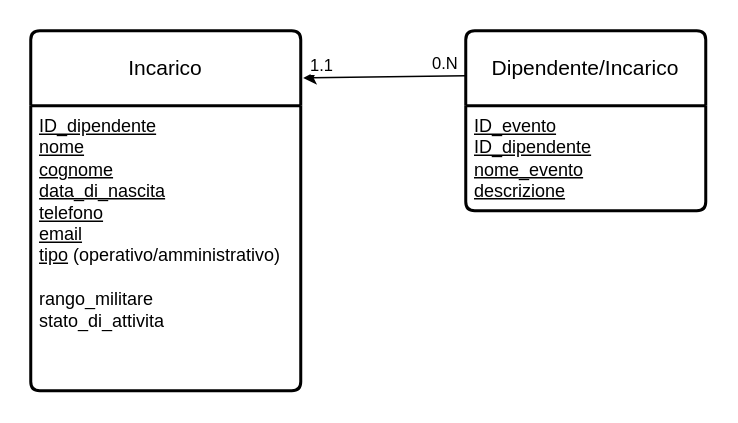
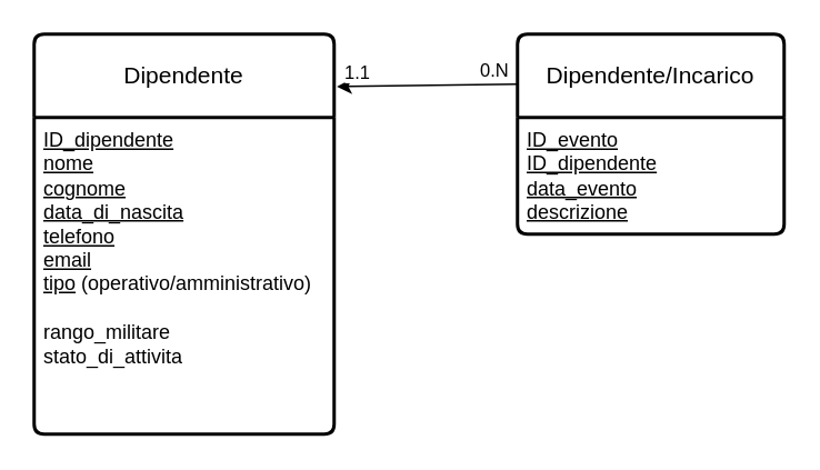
  <mxCell id="0" />
  <mxCell id="1" parent="0" />
- <mxCell id="2" value="Incarico" style="swimlane;childLayout=stackLayout;horizontal=1;startSize=50;horizontalStack=0;rounded=1;fontSize=14;fontStyle=0;strokeWidth=2;resizeParent=0;resizeLast=1;shadow=0;dashed=0;align=center;arcSize=4;whiteSpace=wrap;html=1;" vertex="1" parent="1"><mxGeometry x="20" y="20" width="180" height="240" as="geometry" /></mxCell>
+ <mxCell id="2" value="Dipendente" style="swimlane;childLayout=stackLayout;horizontal=1;startSize=50;horizontalStack=0;rounded=1;fontSize=14;fontStyle=0;strokeWidth=2;resizeParent=0;resizeLast=1;shadow=0;dashed=0;align=center;arcSize=4;whiteSpace=wrap;html=1;" vertex="1" parent="1"><mxGeometry x="20" y="20" width="180" height="240" as="geometry" /></mxCell>
  <mxCell id="3" value="&lt;u&gt;ID_dipendente&lt;/u&gt;&lt;br&gt;&lt;u&gt;nome&lt;br&gt;cognome&lt;br&gt;data_di_nascita&lt;br&gt;telefono&lt;br&gt;email&lt;br&gt;tipo&lt;/u&gt; (operativo/amministrativo)&lt;br&gt;&lt;br&gt;rango_militare&lt;br&gt;stato_di_attivita" style="align=left;strokeColor=none;fillColor=none;spacingLeft=4;fontSize=12;verticalAlign=top;resizable=0;rotatable=0;part=1;html=1;" vertex="1" parent="2"><mxGeometry y="50" width="180" height="190" as="geometry" /></mxCell>
  <mxCell id="4" value="Dipendente/Incarico" style="swimlane;childLayout=stackLayout;horizontal=1;startSize=50;horizontalStack=0;rounded=1;fontSize=14;fontStyle=0;strokeWidth=2;resizeParent=0;resizeLast=1;shadow=0;dashed=0;align=center;arcSize=4;whiteSpace=wrap;html=1;" vertex="1" parent="1"><mxGeometry x="310" y="20" width="160" height="120" as="geometry" /></mxCell>
- <mxCell id="5" value="&lt;u&gt;ID_evento&lt;br&gt;ID_dipendente&lt;br&gt;nome_evento&lt;br&gt;descrizione&lt;/u&gt;" style="align=left;strokeColor=none;fillColor=none;spacingLeft=4;fontSize=12;verticalAlign=top;resizable=0;rotatable=0;part=1;html=1;" vertex="1" parent="4"><mxGeometry y="50" width="160" height="70" as="geometry" /></mxCell>
+ <mxCell id="5" value="&lt;u&gt;ID_evento&lt;br&gt;ID_dipendente&lt;br&gt;data_evento&lt;br&gt;descrizione&lt;/u&gt;" style="align=left;strokeColor=none;fillColor=none;spacingLeft=4;fontSize=12;verticalAlign=top;resizable=0;rotatable=0;part=1;html=1;" vertex="1" parent="4"><mxGeometry y="50" width="160" height="70" as="geometry" /></mxCell>
  <mxCell id="6" value="" style="endArrow=classic;html=1;rounded=0;entryX=1.009;entryY=0.131;entryDx=0;entryDy=0;entryPerimeter=0;" edge="1" parent="1" target="2"><mxGeometry relative="1" as="geometry"><mxPoint x="310" y="50" as="sourcePoint" /><mxPoint x="216" y="50" as="targetPoint" /></mxGeometry></mxCell>
  <mxCell id="7" value="0.N" style="edgeLabel;resizable=0;html=1;align=left;verticalAlign=bottom;" connectable="0" vertex="1" parent="6"><mxGeometry x="-1" relative="1" as="geometry"><mxPoint x="-24" as="offset" /></mxGeometry></mxCell>
  <mxCell id="8" value="1.1" style="edgeLabel;resizable=0;html=1;align=right;verticalAlign=bottom;" connectable="0" vertex="1" parent="6"><mxGeometry x="1" relative="1" as="geometry"><mxPoint x="20" as="offset" /></mxGeometry></mxCell>
